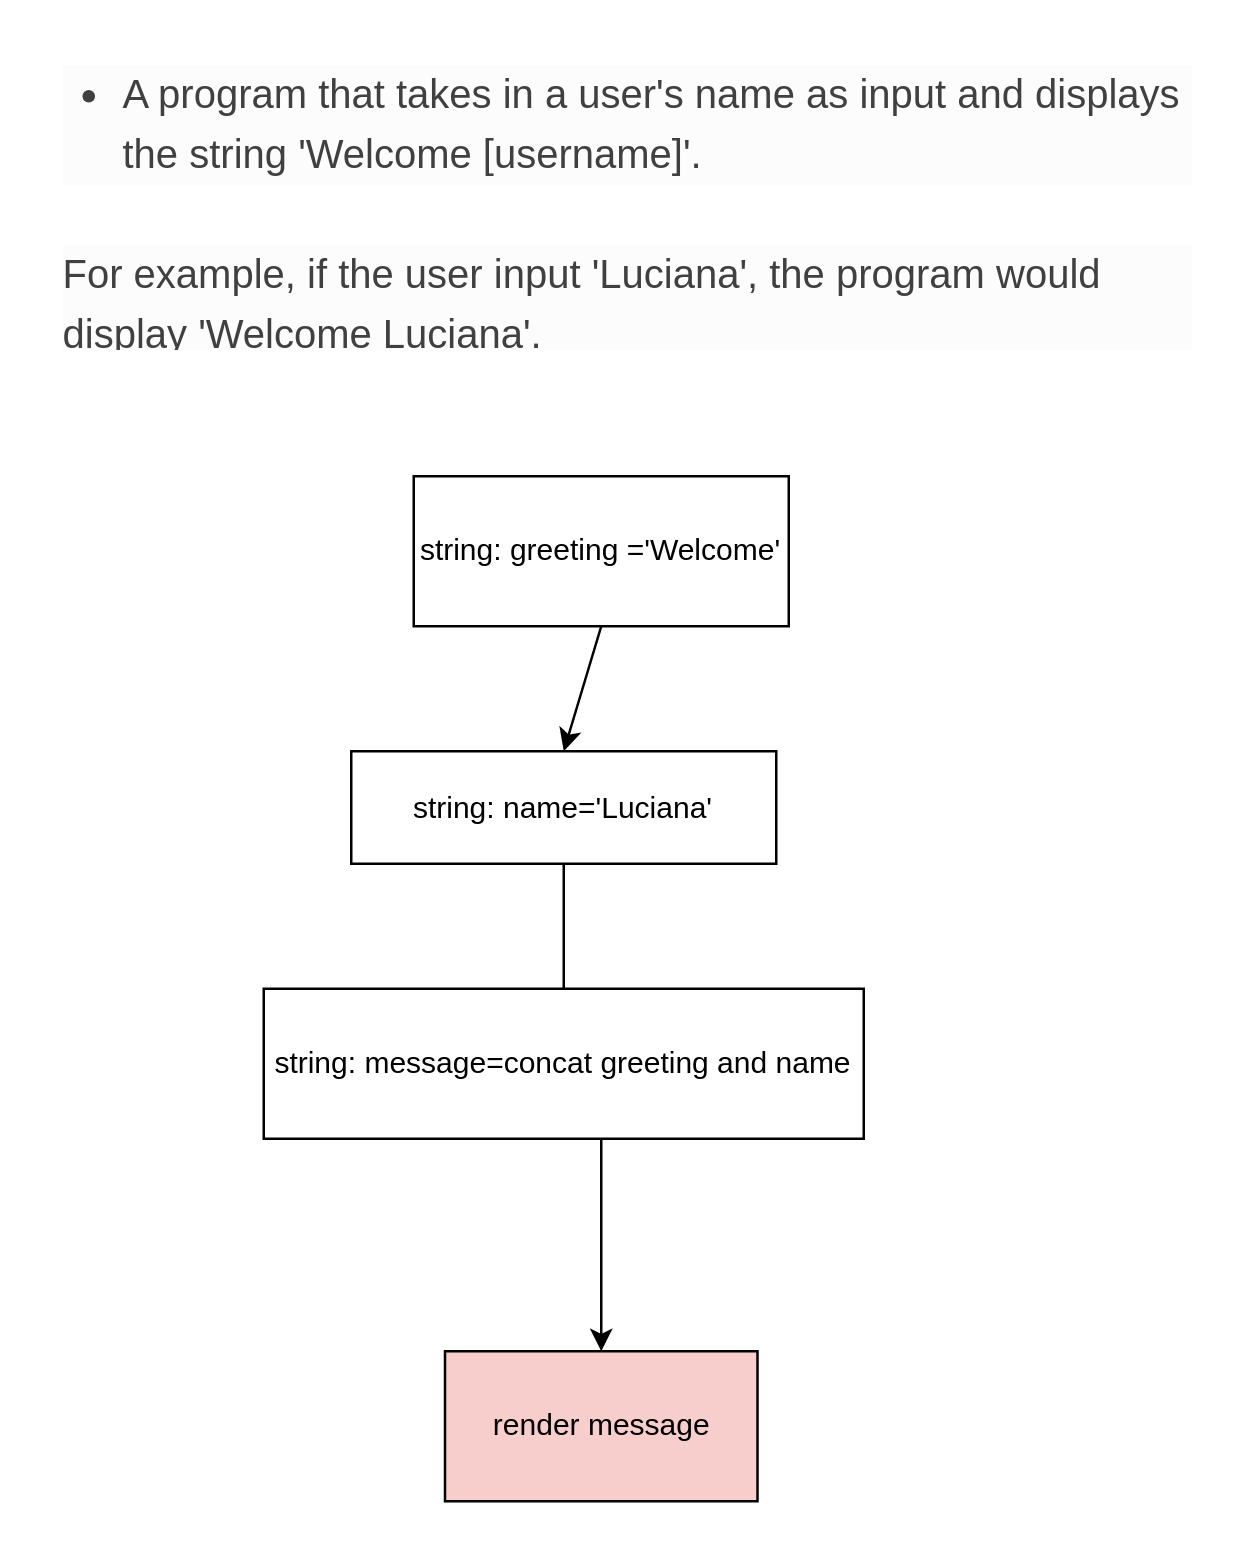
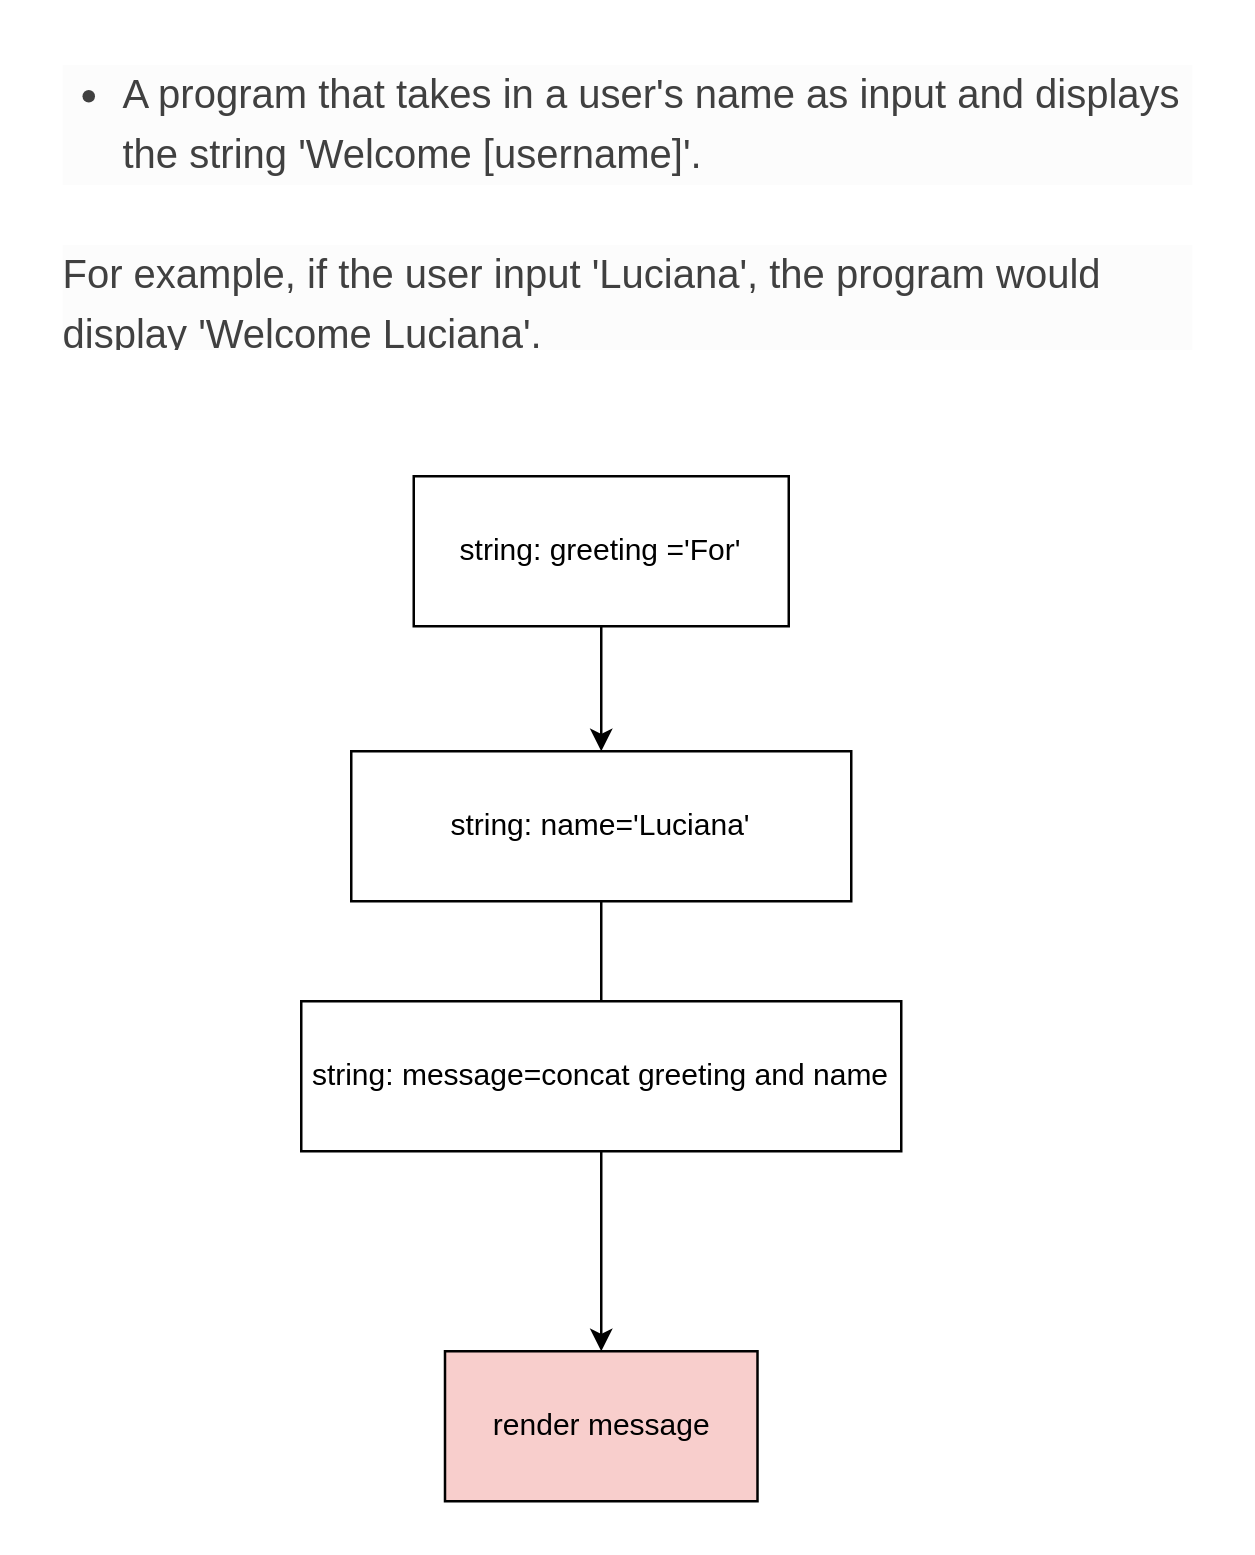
  <mxCell id="0" />
  <mxCell id="1" parent="0" />
  <mxCell id="2" value="&lt;h1&gt;&lt;ul style=&quot;box-sizing: border-box ; margin: 0px 0px 24px ; padding: 0px ; line-height: 24px ; color: rgb(64 , 64 , 64) ; font-family: &amp;#34;lato&amp;#34; , , &amp;#34;helvetica neue&amp;#34; , &amp;#34;arial&amp;#34; , sans-serif ; font-size: 16px ; font-weight: 400 ; background-color: rgb(252 , 252 , 252)&quot;&gt;&lt;li style=&quot;box-sizing: border-box ; list-style: disc ; margin-left: 24px&quot;&gt;A program that takes in a user's name as input and displays the string 'Welcome [username]'.&lt;/li&gt;&lt;/ul&gt;&lt;p style=&quot;box-sizing: border-box ; line-height: 24px ; margin: 0px 0px 24px ; font-size: 16px ; color: rgb(64 , 64 , 64) ; font-family: &amp;#34;lato&amp;#34; , , &amp;#34;helvetica neue&amp;#34; , &amp;#34;arial&amp;#34; , sans-serif ; font-weight: 400 ; background-color: rgb(252 , 252 , 252)&quot;&gt;For example, if the user input 'Luciana', the program would display 'Welcome Luciana'.&lt;/p&gt;&lt;/h1&gt;" style="text;html=1;strokeColor=none;fillColor=none;spacing=5;spacingTop=-20;whiteSpace=wrap;overflow=hidden;rounded=0;" vertex="1" parent="1"><mxGeometry x="20" y="20" width="460" height="120" as="geometry" /></mxCell>
- <mxCell id="3" value="string: greeting ='Welcome'" style="rounded=0;whiteSpace=wrap;html=1;" vertex="1" parent="1"><mxGeometry x="165" y="190" width="150" height="60" as="geometry" /></mxCell>
+ <mxCell id="3" value="string: greeting ='For'" style="rounded=0;whiteSpace=wrap;html=1;" vertex="1" parent="1"><mxGeometry x="165" y="190" width="150" height="60" as="geometry" /></mxCell>
  <mxCell id="4" value="" style="endArrow=classic;html=1;exitX=0.5;exitY=1;exitDx=0;exitDy=0;entryX=0.5;entryY=0;entryDx=0;entryDy=0;" edge="1" parent="1" source="3" target="6"><mxGeometry width="50" height="50" relative="1" as="geometry"><mxPoint x="145" y="330" as="sourcePoint" /><mxPoint x="230" y="330" as="targetPoint" /><Array as="points" /></mxGeometry></mxCell>
  <mxCell id="5" value="" style="edgeStyle=orthogonalEdgeStyle;rounded=0;orthogonalLoop=1;jettySize=auto;html=1;endArrow=none;" edge="1" parent="1" source="6" target="8"><mxGeometry relative="1" as="geometry"><Array as="points"><mxPoint x="230" y="430" /><mxPoint x="230" y="430" /></Array></mxGeometry></mxCell>
- <mxCell id="6" value="string: name='Luciana'" style="rounded=0;whiteSpace=wrap;html=1;" vertex="1" parent="1"><mxGeometry x="140" y="300" width="170" height="45" as="geometry" /></mxCell>
+ <mxCell id="6" value="string: name='Luciana'" style="rounded=0;whiteSpace=wrap;html=1;" vertex="1" parent="1"><mxGeometry x="140" y="300" width="200" height="60" as="geometry" /></mxCell>
  <mxCell id="7" value="" style="edgeStyle=orthogonalEdgeStyle;rounded=0;orthogonalLoop=1;jettySize=auto;html=1;" edge="1" parent="1" source="8"><mxGeometry relative="1" as="geometry"><mxPoint x="240" y="540" as="targetPoint" /><Array as="points"><mxPoint x="240" y="540" /><mxPoint x="240" y="540" /></Array></mxGeometry></mxCell>
- <mxCell id="8" value="string: message=concat greeting and name" style="rounded=0;whiteSpace=wrap;html=1;" vertex="1" parent="1"><mxGeometry x="105" y="395" width="240" height="60" as="geometry" /></mxCell>
+ <mxCell id="8" value="string: message=concat greeting and name" style="rounded=0;whiteSpace=wrap;html=1;" vertex="1" parent="1"><mxGeometry x="120" y="400" width="240" height="60" as="geometry" /></mxCell>
  <mxCell id="9" value="render message" style="rounded=0;whiteSpace=wrap;html=1;fillColor=#f8cecc;" vertex="1" parent="1"><mxGeometry x="177.5" y="540" width="125" height="60" as="geometry" /></mxCell>
